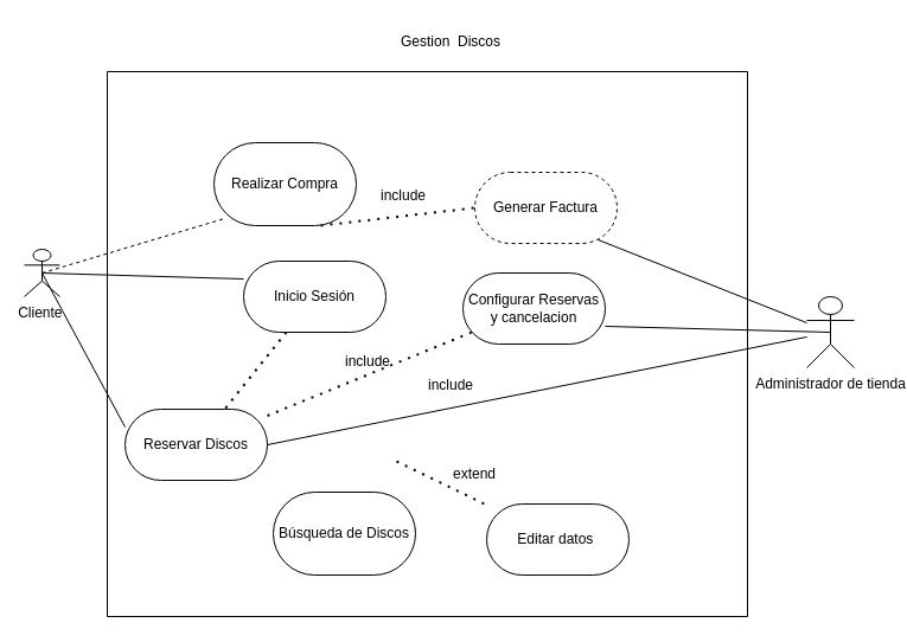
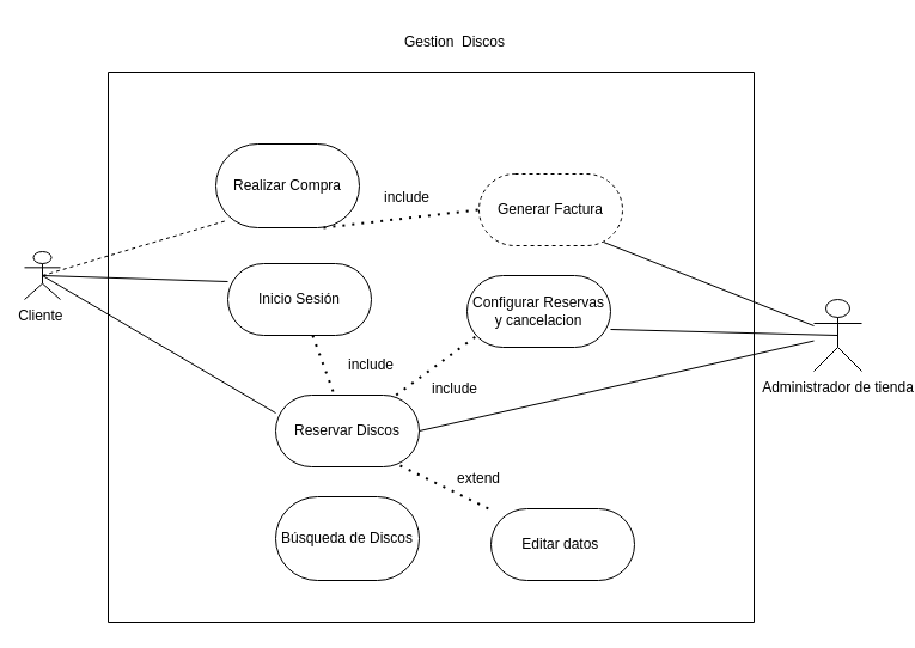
  <mxCell id="0" />
  <mxCell id="1" parent="0" />
  <mxCell id="2" value="Cliente&amp;nbsp;" style="shape=umlActor;verticalLabelPosition=bottom;verticalAlign=top;html=1;outlineConnect=0;" vertex="1" parent="1"><mxGeometry x="20" y="210" width="30" height="40" as="geometry" /></mxCell>
  <mxCell id="3" value="Administrador de tienda" style="shape=umlActor;verticalLabelPosition=bottom;verticalAlign=top;html=1;outlineConnect=0;" vertex="1" parent="1"><mxGeometry x="680" y="250" width="40" height="60" as="geometry" /></mxCell>
  <mxCell id="4" value="" style="swimlane;startSize=0;" vertex="1" parent="1"><mxGeometry x="90" y="60" width="540" height="460" as="geometry" /></mxCell>
- <mxCell id="5" value="Inicio Sesión" style="rounded=1;whiteSpace=wrap;html=1;arcSize=50;" vertex="1" parent="4"><mxGeometry x="115" y="160" width="120" height="60" as="geometry" /></mxCell>
+ <mxCell id="5" value="Inicio Sesión" style="rounded=1;whiteSpace=wrap;html=1;arcSize=50;" vertex="1" parent="4"><mxGeometry x="100" y="160" width="120" height="60" as="geometry" /></mxCell>
  <mxCell id="6" value="Búsqueda de Discos" style="rounded=1;whiteSpace=wrap;html=1;arcSize=50;" vertex="1" parent="4"><mxGeometry x="140" y="355" width="120" height="70" as="geometry" /></mxCell>
- <mxCell id="7" value="Reservar Discos&lt;br&gt;" style="rounded=1;whiteSpace=wrap;html=1;arcSize=50;" vertex="1" parent="4"><mxGeometry x="15" y="285" width="120" height="60" as="geometry" /></mxCell>
+ <mxCell id="7" value="Reservar Discos&lt;br&gt;" style="rounded=1;whiteSpace=wrap;html=1;arcSize=50;" vertex="1" parent="4"><mxGeometry x="140" y="270" width="120" height="60" as="geometry" /></mxCell>
  <mxCell id="8" value="Realizar Compra" style="rounded=1;whiteSpace=wrap;html=1;arcSize=50;" vertex="1" parent="4"><mxGeometry x="90" y="60" width="120" height="70" as="geometry" /></mxCell>
  <mxCell id="9" value="Generar Factura" style="rounded=1;whiteSpace=wrap;html=1;arcSize=50;dashed=1;" vertex="1" parent="4"><mxGeometry x="310" y="85" width="120" height="60" as="geometry" /></mxCell>
  <mxCell id="10" value="" style="endArrow=none;dashed=1;html=1;dashPattern=1 3;strokeWidth=2;rounded=0;exitX=0.75;exitY=1;exitDx=0;exitDy=0;entryX=0;entryY=0.5;entryDx=0;entryDy=0;" edge="1" parent="4" source="8" target="9"><mxGeometry width="50" height="50" relative="1" as="geometry"><mxPoint x="270" y="230" as="sourcePoint" /><mxPoint x="320" y="180" as="targetPoint" /></mxGeometry></mxCell>
  <mxCell id="11" value="include" style="text;html=1;strokeColor=none;fillColor=none;align=center;verticalAlign=middle;whiteSpace=wrap;rounded=0;" vertex="1" parent="4"><mxGeometry x="220" y="85" width="60" height="40" as="geometry" /></mxCell>
  <mxCell id="12" value="include" style="text;html=1;strokeColor=none;fillColor=none;align=center;verticalAlign=middle;whiteSpace=wrap;rounded=0;" vertex="1" parent="4"><mxGeometry x="190" y="230" width="60" height="30" as="geometry" /></mxCell>
  <mxCell id="13" value="" style="endArrow=none;dashed=1;html=1;dashPattern=1 3;strokeWidth=2;rounded=0;" edge="1" parent="4" source="5" target="7"><mxGeometry width="50" height="50" relative="1" as="geometry"><mxPoint x="270" y="230" as="sourcePoint" /><mxPoint x="320" y="180" as="targetPoint" /></mxGeometry></mxCell>
  <mxCell id="14" value="Configurar Reservas y cancelacion" style="rounded=1;whiteSpace=wrap;html=1;arcSize=50;" vertex="1" parent="4"><mxGeometry x="300" y="170" width="120" height="60" as="geometry" /></mxCell>
  <mxCell id="15" value="Editar datos&amp;nbsp;" style="rounded=1;whiteSpace=wrap;html=1;arcSize=50;" vertex="1" parent="4"><mxGeometry x="320" y="365" width="120" height="60" as="geometry" /></mxCell>
  <mxCell id="16" value="" style="endArrow=none;dashed=1;html=1;dashPattern=1 3;strokeWidth=2;rounded=0;" edge="1" parent="4" target="15"><mxGeometry width="50" height="50" relative="1" as="geometry"><mxPoint x="244" y="329" as="sourcePoint" /><mxPoint x="320" y="200" as="targetPoint" /></mxGeometry></mxCell>
  <mxCell id="17" value="extend" style="text;html=1;strokeColor=none;fillColor=none;align=center;verticalAlign=middle;whiteSpace=wrap;rounded=0;" vertex="1" parent="4"><mxGeometry x="280" y="325" width="60" height="30" as="geometry" /></mxCell>
  <mxCell id="18" value="" style="endArrow=none;dashed=1;html=1;dashPattern=1 3;strokeWidth=2;rounded=0;entryX=0.083;entryY=0.817;entryDx=0;entryDy=0;entryPerimeter=0;" edge="1" parent="4" source="7" target="14"><mxGeometry width="50" height="50" relative="1" as="geometry"><mxPoint x="270" y="250" as="sourcePoint" /><mxPoint x="320" y="200" as="targetPoint" /></mxGeometry></mxCell>
  <mxCell id="19" value="include&lt;br&gt;" style="text;html=1;strokeColor=none;fillColor=none;align=center;verticalAlign=middle;whiteSpace=wrap;rounded=0;" vertex="1" parent="4"><mxGeometry x="260" y="250" width="60" height="30" as="geometry" /></mxCell>
  <mxCell id="20" value="" style="endArrow=none;html=1;rounded=0;exitX=0.867;exitY=0.95;exitDx=0;exitDy=0;exitPerimeter=0;" edge="1" parent="1" source="9" target="3"><mxGeometry width="50" height="50" relative="1" as="geometry"><mxPoint x="360" y="290" as="sourcePoint" /><mxPoint x="410" y="240" as="targetPoint" /></mxGeometry></mxCell>
  <mxCell id="21" value="" style="endArrow=none;html=1;rounded=0;exitX=1;exitY=0.5;exitDx=0;exitDy=0;" edge="1" parent="1" source="7" target="3"><mxGeometry width="50" height="50" relative="1" as="geometry"><mxPoint x="360" y="290" as="sourcePoint" /><mxPoint x="410" y="240" as="targetPoint" /></mxGeometry></mxCell>
  <mxCell id="22" value="" style="endArrow=none;html=1;rounded=0;entryX=0;entryY=0.25;entryDx=0;entryDy=0;exitX=0.5;exitY=0.5;exitDx=0;exitDy=0;exitPerimeter=0;" edge="1" parent="1" source="2" target="5"><mxGeometry width="50" height="50" relative="1" as="geometry"><mxPoint x="360" y="290" as="sourcePoint" /><mxPoint x="410" y="240" as="targetPoint" /></mxGeometry></mxCell>
  <mxCell id="23" value="" style="endArrow=none;html=1;rounded=0;exitX=0.5;exitY=0.5;exitDx=0;exitDy=0;exitPerimeter=0;entryX=0.075;entryY=0.914;entryDx=0;entryDy=0;entryPerimeter=0;dashed=1;" edge="1" parent="1" source="2" target="8"><mxGeometry width="50" height="50" relative="1" as="geometry"><mxPoint x="360" y="290" as="sourcePoint" /><mxPoint x="410" y="240" as="targetPoint" /></mxGeometry></mxCell>
  <mxCell id="24" value="" style="endArrow=none;html=1;rounded=0;entryX=0;entryY=0.25;entryDx=0;entryDy=0;exitX=0.5;exitY=0.5;exitDx=0;exitDy=0;exitPerimeter=0;" edge="1" parent="1" source="2" target="7"><mxGeometry width="50" height="50" relative="1" as="geometry"><mxPoint x="40" y="230" as="sourcePoint" /><mxPoint x="410" y="240" as="targetPoint" /></mxGeometry></mxCell>
  <mxCell id="25" value="Gestion&amp;nbsp; Discos" style="text;html=1;strokeColor=none;fillColor=none;align=center;verticalAlign=middle;whiteSpace=wrap;rounded=0;" vertex="1" parent="1"><mxGeometry x="300" y="20" width="160" height="30" as="geometry" /></mxCell>
  <mxCell id="26" value="" style="endArrow=none;html=1;rounded=0;entryX=0.5;entryY=0.5;entryDx=0;entryDy=0;entryPerimeter=0;exitX=1;exitY=0.75;exitDx=0;exitDy=0;" edge="1" parent="1" source="14" target="3"><mxGeometry width="50" height="50" relative="1" as="geometry"><mxPoint x="360" y="280" as="sourcePoint" /><mxPoint x="410" y="230" as="targetPoint" /></mxGeometry></mxCell>
